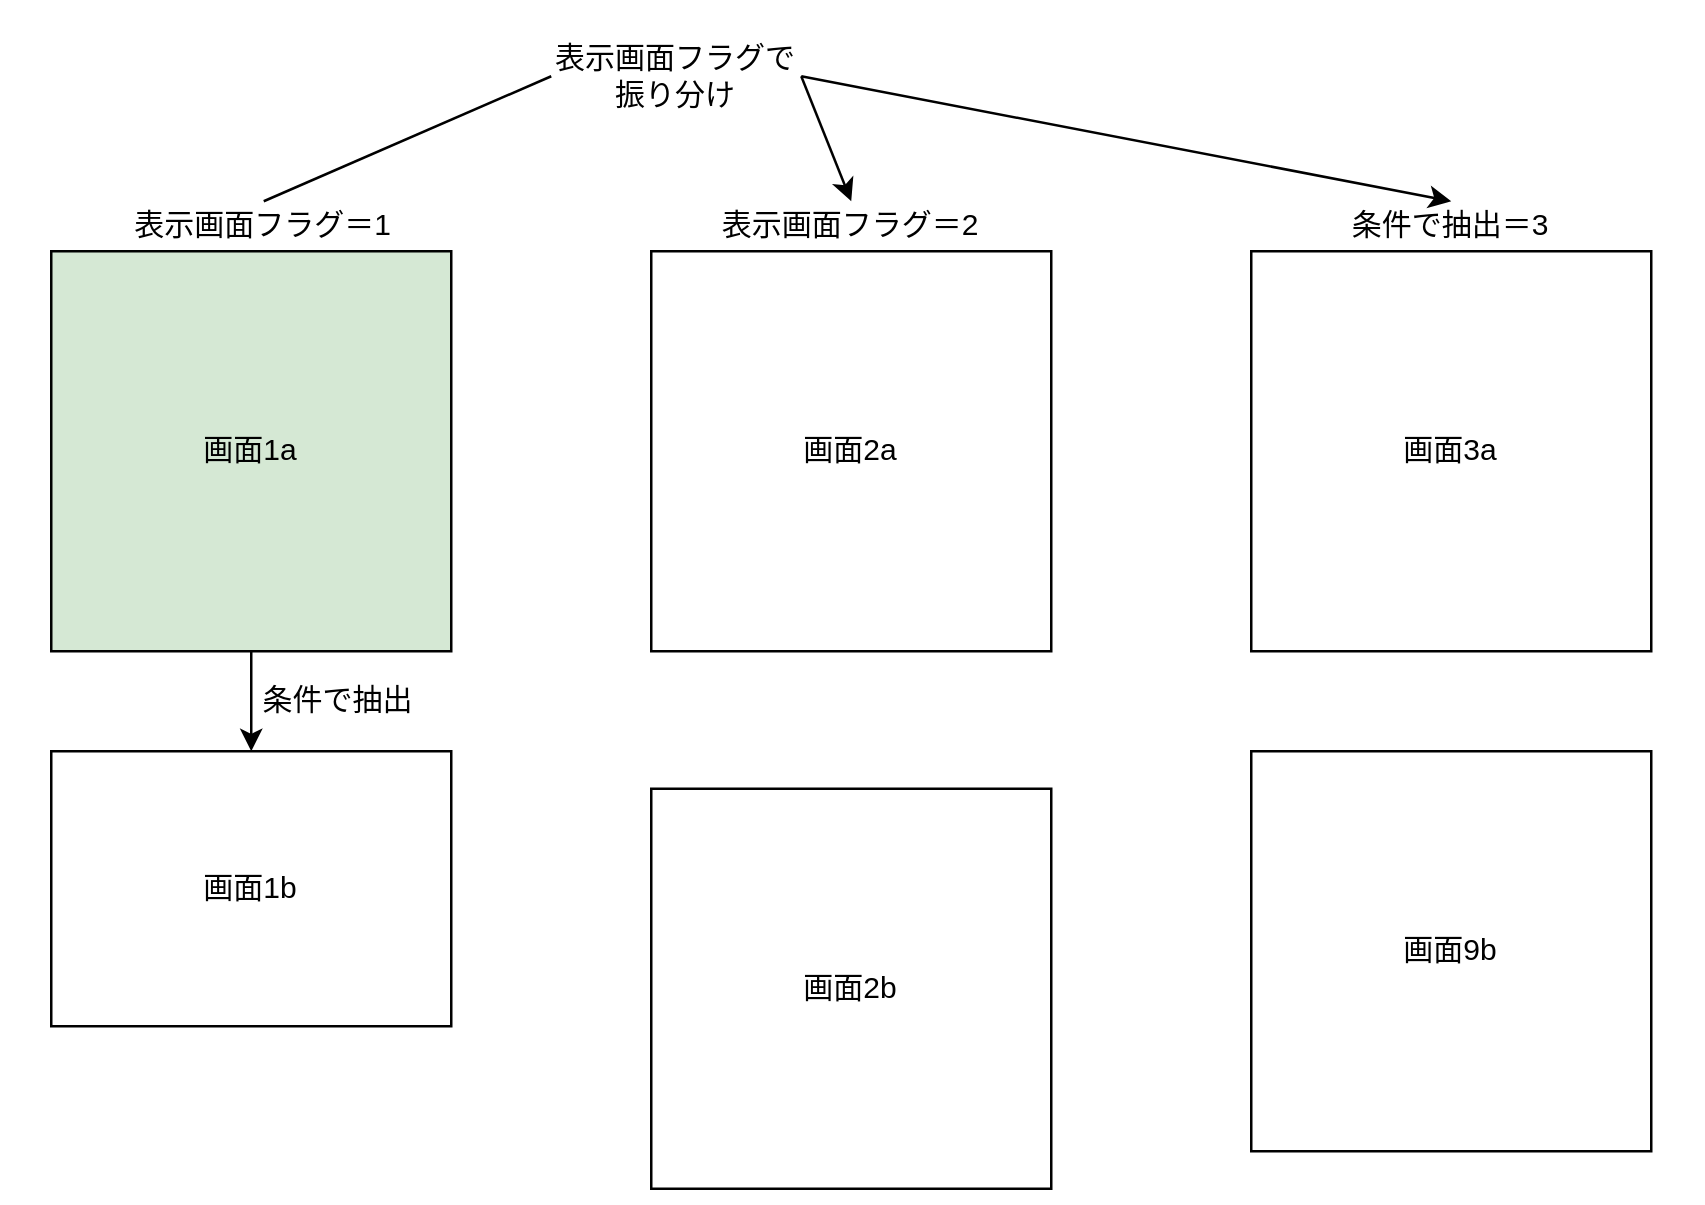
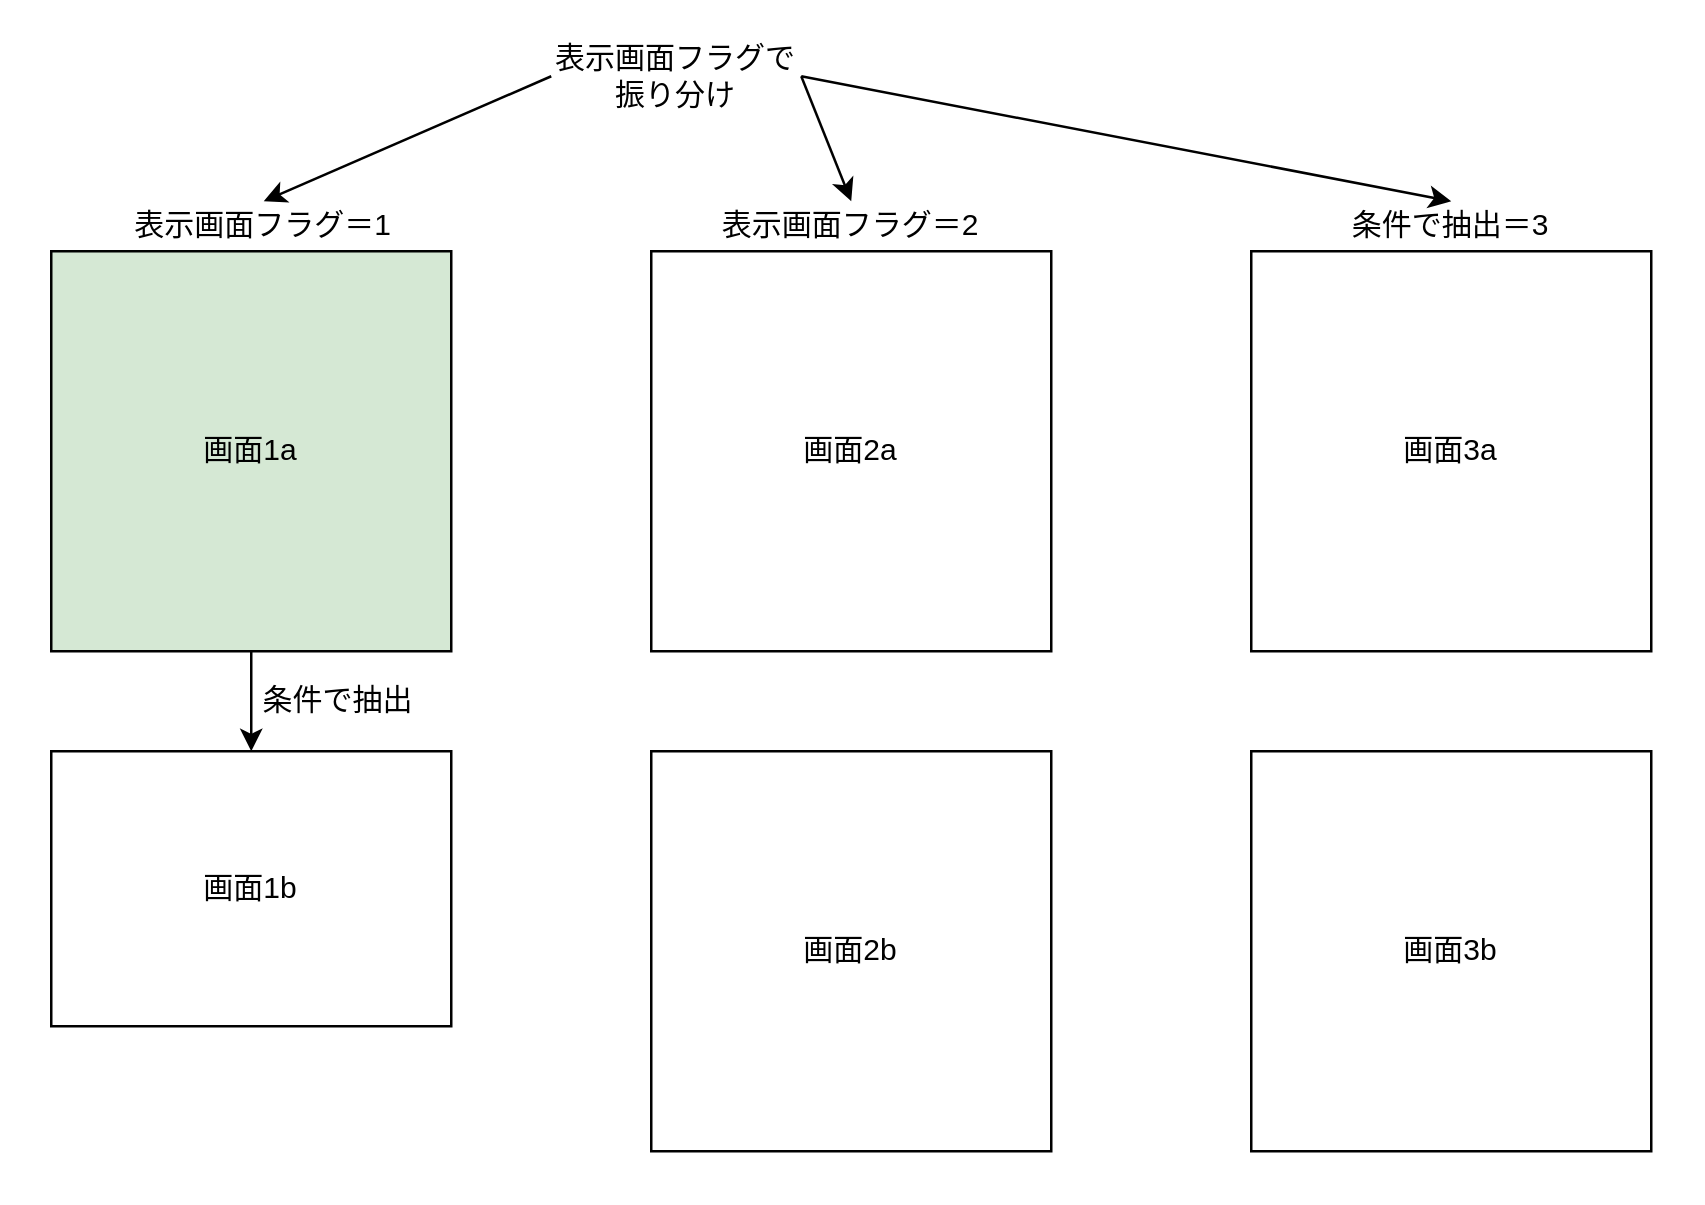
  <mxCell id="0" />
  <mxCell id="1" parent="0" />
  <mxCell id="2" value="画面1a" style="rounded=0;whiteSpace=wrap;html=1;fillColor=#d5e8d4;" vertex="1" parent="1"><mxGeometry x="20" y="100" width="160" height="160" as="geometry" /></mxCell>
  <mxCell id="3" value="画面1b" style="rounded=0;whiteSpace=wrap;html=1;" vertex="1" parent="1"><mxGeometry x="20" y="300" width="160" height="110" as="geometry" /></mxCell>
  <mxCell id="4" value="" style="endArrow=classic;html=1;exitX=0.5;exitY=1;exitDx=0;exitDy=0;entryX=0.5;entryY=0;entryDx=0;entryDy=0;" edge="1" parent="1" source="2" target="3"><mxGeometry width="50" height="50" relative="1" as="geometry"><mxPoint x="290" y="260" as="sourcePoint" /><mxPoint x="340" y="210" as="targetPoint" /></mxGeometry></mxCell>
  <mxCell id="5" value="条件で抽出" style="text;html=1;strokeColor=none;fillColor=none;align=center;verticalAlign=middle;whiteSpace=wrap;rounded=0;" vertex="1" parent="1"><mxGeometry x="100" y="270" width="70" height="20" as="geometry" /></mxCell>
  <mxCell id="6" value="表示画面フラグ＝1" style="text;html=1;strokeColor=none;fillColor=none;align=center;verticalAlign=middle;whiteSpace=wrap;rounded=0;" vertex="1" parent="1"><mxGeometry x="50" y="80" width="110" height="20" as="geometry" /></mxCell>
  <mxCell id="7" value="画面2a" style="rounded=0;whiteSpace=wrap;html=1;" vertex="1" parent="1"><mxGeometry x="260" y="100" width="160" height="160" as="geometry" /></mxCell>
- <mxCell id="8" value="画面2b" style="rounded=0;whiteSpace=wrap;html=1;" vertex="1" parent="1"><mxGeometry x="260" y="315" width="160" height="160" as="geometry" /></mxCell>
+ <mxCell id="8" value="画面2b" style="rounded=0;whiteSpace=wrap;html=1;" vertex="1" parent="1"><mxGeometry x="260" y="300" width="160" height="160" as="geometry" /></mxCell>
  <mxCell id="9" value="画面3a" style="rounded=0;whiteSpace=wrap;html=1;" vertex="1" parent="1"><mxGeometry x="500" y="100" width="160" height="160" as="geometry" /></mxCell>
- <mxCell id="10" value="画面9b" style="rounded=0;whiteSpace=wrap;html=1;" vertex="1" parent="1"><mxGeometry x="500" y="300" width="160" height="160" as="geometry" /></mxCell>
+ <mxCell id="10" value="画面3b" style="rounded=0;whiteSpace=wrap;html=1;" vertex="1" parent="1"><mxGeometry x="500" y="300" width="160" height="160" as="geometry" /></mxCell>
  <mxCell id="11" value="表示画面フラグ＝2" style="text;html=1;strokeColor=none;fillColor=none;align=center;verticalAlign=middle;whiteSpace=wrap;rounded=0;" vertex="1" parent="1"><mxGeometry x="285" y="80" width="110" height="20" as="geometry" /></mxCell>
  <mxCell id="12" value="条件で抽出＝3" style="text;html=1;strokeColor=none;fillColor=none;align=center;verticalAlign=middle;whiteSpace=wrap;rounded=0;" vertex="1" parent="1"><mxGeometry x="525" y="80" width="110" height="20" as="geometry" /></mxCell>
  <mxCell id="13" value="表示画面フラグで振り分け" style="text;html=1;strokeColor=none;fillColor=none;align=center;verticalAlign=middle;whiteSpace=wrap;rounded=0;" vertex="1" parent="1"><mxGeometry x="220" y="20" width="100" height="20" as="geometry" /></mxCell>
- <mxCell id="14" value="" style="endArrow=none;html=1;exitX=0;exitY=0.5;exitDx=0;exitDy=0;entryX=0.5;entryY=0;entryDx=0;entryDy=0;" edge="1" parent="1" source="13" target="6"><mxGeometry width="50" height="50" relative="1" as="geometry"><mxPoint x="290" y="280" as="sourcePoint" /><mxPoint x="340" y="230" as="targetPoint" /></mxGeometry></mxCell>
+ <mxCell id="14" value="" style="endArrow=classic;html=1;exitX=0;exitY=0.5;exitDx=0;exitDy=0;entryX=0.5;entryY=0;entryDx=0;entryDy=0;" edge="1" parent="1" source="13" target="6"><mxGeometry width="50" height="50" relative="1" as="geometry"><mxPoint x="290" y="280" as="sourcePoint" /><mxPoint x="340" y="230" as="targetPoint" /></mxGeometry></mxCell>
  <mxCell id="15" value="" style="endArrow=classic;html=1;exitX=1;exitY=0.5;exitDx=0;exitDy=0;entryX=0.5;entryY=0;entryDx=0;entryDy=0;" edge="1" parent="1" source="13" target="11"><mxGeometry width="50" height="50" relative="1" as="geometry"><mxPoint x="290" y="280" as="sourcePoint" /><mxPoint x="340" y="230" as="targetPoint" /></mxGeometry></mxCell>
  <mxCell id="16" value="" style="endArrow=classic;html=1;exitX=1;exitY=0.5;exitDx=0;exitDy=0;entryX=0.5;entryY=0;entryDx=0;entryDy=0;" edge="1" parent="1" source="13" target="12"><mxGeometry width="50" height="50" relative="1" as="geometry"><mxPoint x="290" y="280" as="sourcePoint" /><mxPoint x="340" y="230" as="targetPoint" /></mxGeometry></mxCell>
